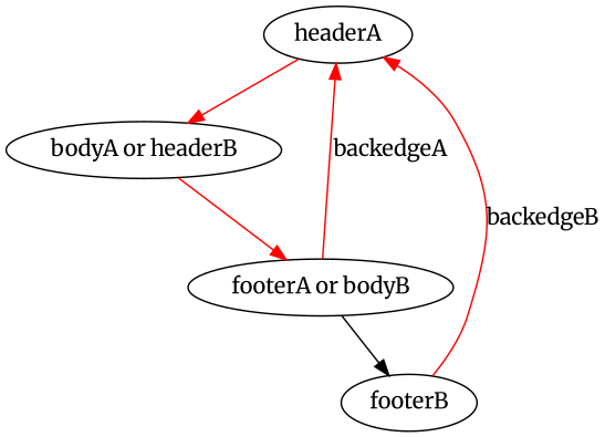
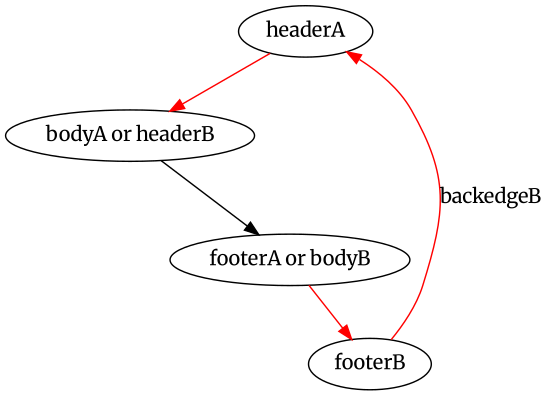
  digraph {
    fontname=Merriweather
    node [fontname=Merriweather]
    edge [color=red fontname=Merriweather]
    headerA
    "bodyA or headerB"
    "footerA or bodyB"
    footerB
    headerA -> "bodyA or headerB"
-   "bodyA or headerB" -> "footerA or bodyB"
-   "footerA or bodyB" -> headerA [label=backedgeA]
-   "footerA or bodyB" -> footerB [color=""]
+   "bodyA or headerB" -> "footerA or bodyB" [color=""]
+   "footerA or bodyB" -> footerB
    footerB -> headerA [label=backedgeB]
  }
